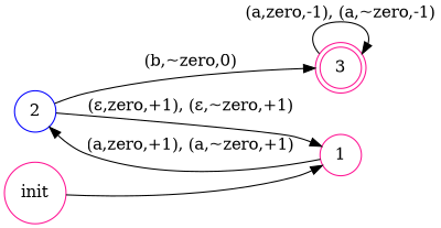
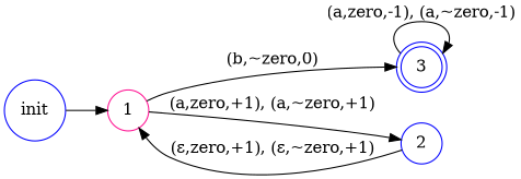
  digraph {
    rankdir=LR
    node [color=deeppink shape=circle]
-   3 [shape=doublecircle]
-   init
+   3 [color=blue shape=doublecircle]
+   init [color=blue]
    1
    2 [color=blue]
    3 -> 3 [label="(a,zero,-1), (a,~zero,-1)"]
    init -> 1
-   2 -> 3 [label="(b,~zero,0)"]
+   1 -> 3 [label="(b,~zero,0)"]
    1 -> 2 [label="(a,zero,+1), (a,~zero,+1)"]
    2 -> 1 [label=<(&epsilon;,zero,+1), (&epsilon;,~zero,+1)>]
  }
